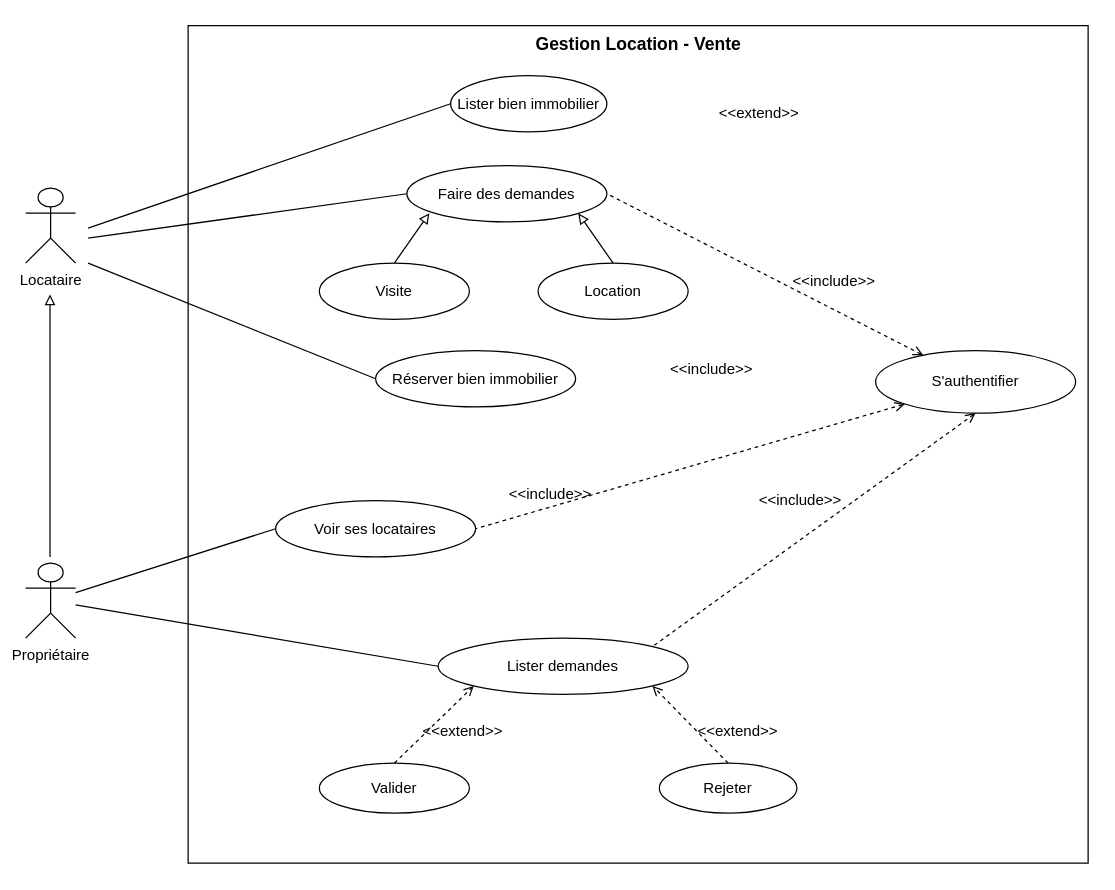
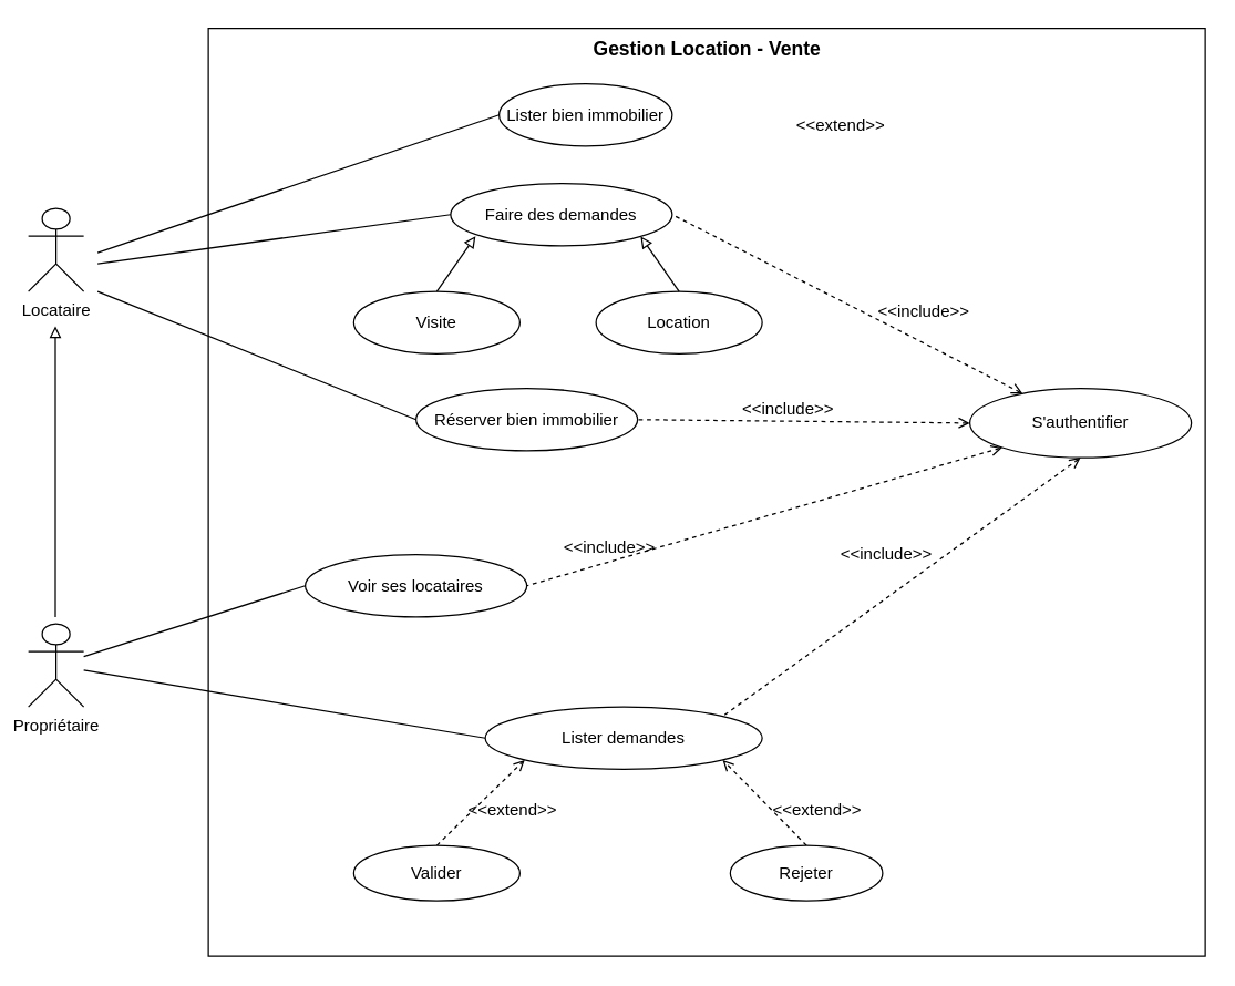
  <mxCell id="0" />
  <mxCell id="1" parent="0" />
  <mxCell id="2" value="&lt;font style=&quot;vertical-align: inherit;&quot;&gt;&lt;font style=&quot;vertical-align: inherit;&quot;&gt;Locataire&lt;/font&gt;&lt;/font&gt;" style="shape=umlActor;verticalLabelPosition=bottom;verticalAlign=top;html=1;outlineConnect=0;" vertex="1" parent="1"><mxGeometry x="20" y="150" width="40" height="60" as="geometry" /></mxCell>
  <mxCell id="3" value="" style="rounded=0;whiteSpace=wrap;html=1;" vertex="1" parent="1"><mxGeometry x="150" y="20" width="720" height="670" as="geometry" /></mxCell>
  <mxCell id="4" value="&lt;font style=&quot;vertical-align: inherit; font-size: 14px;&quot;&gt;&lt;font style=&quot;vertical-align: inherit; font-size: 14px;&quot;&gt;&lt;font style=&quot;vertical-align: inherit;&quot;&gt;&lt;font style=&quot;vertical-align: inherit;&quot;&gt;&lt;font style=&quot;vertical-align: inherit;&quot;&gt;&lt;font style=&quot;vertical-align: inherit;&quot;&gt;Gestion Location - Vente&lt;/font&gt;&lt;/font&gt;&lt;/font&gt;&lt;/font&gt;&lt;/font&gt;&lt;/font&gt;" style="text;html=1;align=center;verticalAlign=middle;whiteSpace=wrap;rounded=0;fontStyle=1;fontSize=14;" vertex="1" parent="1"><mxGeometry x="420.63" y="20" width="178.75" height="30" as="geometry" /></mxCell>
  <mxCell id="5" value="Faire des demandes" style="ellipse;whiteSpace=wrap;html=1;" vertex="1" parent="1"><mxGeometry x="325" y="132" width="160" height="45" as="geometry" /></mxCell>
  <mxCell id="6" value="&lt;font style=&quot;vertical-align: inherit;&quot;&gt;&lt;font style=&quot;vertical-align: inherit;&quot;&gt;&lt;font style=&quot;vertical-align: inherit;&quot;&gt;&lt;font style=&quot;vertical-align: inherit;&quot;&gt;&lt;font style=&quot;vertical-align: inherit;&quot;&gt;&lt;font style=&quot;vertical-align: inherit;&quot;&gt;&lt;font style=&quot;vertical-align: inherit;&quot;&gt;&lt;font style=&quot;vertical-align: inherit;&quot;&gt;Lister bien immobilier&lt;/font&gt;&lt;/font&gt;&lt;/font&gt;&lt;/font&gt;&lt;/font&gt;&lt;/font&gt;&lt;/font&gt;&lt;/font&gt;" style="ellipse;whiteSpace=wrap;html=1;" vertex="1" parent="1"><mxGeometry x="360" y="60" width="125" height="45" as="geometry" /></mxCell>
  <mxCell id="7" value="&lt;font style=&quot;vertical-align: inherit;&quot;&gt;&lt;font style=&quot;vertical-align: inherit;&quot;&gt;&lt;font style=&quot;vertical-align: inherit;&quot;&gt;&lt;font style=&quot;vertical-align: inherit;&quot;&gt;&lt;font style=&quot;vertical-align: inherit;&quot;&gt;&lt;font style=&quot;vertical-align: inherit;&quot;&gt;&lt;font style=&quot;vertical-align: inherit;&quot;&gt;&lt;font style=&quot;vertical-align: inherit;&quot;&gt;S'authentifier&lt;/font&gt;&lt;/font&gt;&lt;/font&gt;&lt;/font&gt;&lt;/font&gt;&lt;/font&gt;&lt;/font&gt;&lt;/font&gt;" style="ellipse;whiteSpace=wrap;html=1;" vertex="1" parent="1"><mxGeometry x="700" y="280" width="160" height="50" as="geometry" /></mxCell>
  <mxCell id="8" value="&lt;font style=&quot;vertical-align: inherit;&quot;&gt;&lt;font style=&quot;vertical-align: inherit;&quot;&gt;&lt;font style=&quot;vertical-align: inherit;&quot;&gt;&lt;font style=&quot;vertical-align: inherit;&quot;&gt;&lt;font style=&quot;vertical-align: inherit;&quot;&gt;&lt;font style=&quot;vertical-align: inherit;&quot;&gt;&lt;font style=&quot;vertical-align: inherit;&quot;&gt;&lt;font style=&quot;vertical-align: inherit;&quot;&gt;Lister demandes&lt;/font&gt;&lt;/font&gt;&lt;/font&gt;&lt;/font&gt;&lt;/font&gt;&lt;/font&gt;&lt;/font&gt;&lt;/font&gt;" style="ellipse;whiteSpace=wrap;html=1;" vertex="1" parent="1"><mxGeometry x="350" y="510" width="200" height="45" as="geometry" /></mxCell>
  <mxCell id="9" style="rounded=0;orthogonalLoop=1;jettySize=auto;html=1;exitX=0.5;exitY=0;exitDx=0;exitDy=0;endArrow=open;endFill=0;entryX=1;entryY=1;entryDx=0;entryDy=0;startArrow=none;startFill=0;dashed=1;" edge="1" parent="1" source="10" target="8"><mxGeometry relative="1" as="geometry"><mxPoint x="470" y="520" as="targetPoint" /></mxGeometry></mxCell>
  <mxCell id="10" value="&lt;font style=&quot;vertical-align: inherit;&quot;&gt;&lt;font style=&quot;vertical-align: inherit;&quot;&gt;&lt;font style=&quot;vertical-align: inherit;&quot;&gt;&lt;font style=&quot;vertical-align: inherit;&quot;&gt;&lt;font style=&quot;vertical-align: inherit;&quot;&gt;&lt;font style=&quot;vertical-align: inherit;&quot;&gt;&lt;font style=&quot;vertical-align: inherit;&quot;&gt;&lt;font style=&quot;vertical-align: inherit;&quot;&gt;Rejeter&lt;/font&gt;&lt;/font&gt;&lt;/font&gt;&lt;/font&gt;&lt;/font&gt;&lt;/font&gt;&lt;/font&gt;&lt;/font&gt;" style="ellipse;whiteSpace=wrap;html=1;" vertex="1" parent="1"><mxGeometry x="527" y="610" width="110" height="40" as="geometry" /></mxCell>
  <mxCell id="11" style="rounded=0;orthogonalLoop=1;jettySize=auto;html=1;entryX=0;entryY=1;entryDx=0;entryDy=0;endArrow=open;endFill=0;exitX=0.5;exitY=0;exitDx=0;exitDy=0;dashed=1;startArrow=none;startFill=0;" edge="1" parent="1" source="12" target="8"><mxGeometry relative="1" as="geometry" /></mxCell>
  <mxCell id="12" value="&lt;font style=&quot;vertical-align: inherit;&quot;&gt;&lt;font style=&quot;vertical-align: inherit;&quot;&gt;&lt;font style=&quot;vertical-align: inherit;&quot;&gt;&lt;font style=&quot;vertical-align: inherit;&quot;&gt;&lt;font style=&quot;vertical-align: inherit;&quot;&gt;&lt;font style=&quot;vertical-align: inherit;&quot;&gt;&lt;font style=&quot;vertical-align: inherit;&quot;&gt;&lt;font style=&quot;vertical-align: inherit;&quot;&gt;Valider&lt;/font&gt;&lt;/font&gt;&lt;/font&gt;&lt;/font&gt;&lt;/font&gt;&lt;/font&gt;&lt;/font&gt;&lt;/font&gt;" style="ellipse;whiteSpace=wrap;html=1;" vertex="1" parent="1"><mxGeometry x="255" y="610" width="120" height="40" as="geometry" /></mxCell>
  <mxCell id="13" value="&amp;lt;&amp;lt;extend&amp;gt;&amp;gt;" style="text;html=1;align=center;verticalAlign=middle;whiteSpace=wrap;rounded=0;" vertex="1" parent="1"><mxGeometry x="577" y="75" width="60" height="30" as="geometry" /></mxCell>
  <mxCell id="14" value="" style="endArrow=none;html=1;rounded=0;dashed=1;startArrow=open;startFill=0;entryX=1;entryY=0.5;entryDx=0;entryDy=0;" edge="1" parent="1" source="7" target="5"><mxGeometry width="50" height="50" relative="1" as="geometry"><mxPoint x="320" y="210" as="sourcePoint" /><mxPoint x="460" y="179" as="targetPoint" /></mxGeometry></mxCell>
  <mxCell id="15" value="&amp;lt;&amp;lt;include&lt;span style=&quot;background-color: initial;&quot;&gt;&amp;gt;&amp;gt;&lt;/span&gt;" style="text;html=1;align=center;verticalAlign=middle;whiteSpace=wrap;rounded=0;" vertex="1" parent="1"><mxGeometry x="637" y="210" width="60" height="30" as="geometry" /></mxCell>
  <mxCell id="16" value="" style="endArrow=none;html=1;rounded=0;dashed=1;startArrow=open;startFill=0;entryX=1;entryY=0.5;entryDx=0;entryDy=0;exitX=0;exitY=1;exitDx=0;exitDy=0;" edge="1" parent="1" source="7" target="23"><mxGeometry width="50" height="50" relative="1" as="geometry"><mxPoint x="676.931" y="299.998" as="sourcePoint" /><mxPoint x="485.001" y="439.09" as="targetPoint" /></mxGeometry></mxCell>
  <mxCell id="17" value="&amp;lt;&amp;lt;include&lt;span style=&quot;background-color: initial;&quot;&gt;&amp;gt;&amp;gt;&lt;/span&gt;" style="text;html=1;align=center;verticalAlign=middle;whiteSpace=wrap;rounded=0;" vertex="1" parent="1"><mxGeometry x="410" y="380" width="60" height="30" as="geometry" /></mxCell>
  <mxCell id="18" style="edgeStyle=orthogonalEdgeStyle;rounded=0;orthogonalLoop=1;jettySize=auto;html=1;exitX=0.5;exitY=0;exitDx=0;exitDy=0;exitPerimeter=0;endArrow=block;endFill=0;" edge="1" parent="1"><mxGeometry relative="1" as="geometry"><mxPoint x="39.5" y="235" as="targetPoint" /><mxPoint x="39.5" y="445" as="sourcePoint" /></mxGeometry></mxCell>
  <mxCell id="19" value="&lt;font style=&quot;vertical-align: inherit;&quot;&gt;&lt;font style=&quot;vertical-align: inherit;&quot;&gt;Propriétaire&lt;/font&gt;&lt;/font&gt;" style="shape=umlActor;verticalLabelPosition=bottom;verticalAlign=top;html=1;outlineConnect=0;" vertex="1" parent="1"><mxGeometry x="20" y="450" width="40" height="60" as="geometry" /></mxCell>
  <mxCell id="20" value="&lt;font style=&quot;vertical-align: inherit;&quot;&gt;&lt;font style=&quot;vertical-align: inherit;&quot;&gt;&lt;font style=&quot;vertical-align: inherit;&quot;&gt;&lt;font style=&quot;vertical-align: inherit;&quot;&gt;Visite&lt;/font&gt;&lt;/font&gt;&lt;/font&gt;&lt;/font&gt;" style="ellipse;whiteSpace=wrap;html=1;" vertex="1" parent="1"><mxGeometry x="255" y="210" width="120" height="45" as="geometry" /></mxCell>
  <mxCell id="21" value="&lt;font style=&quot;vertical-align: inherit;&quot;&gt;&lt;font style=&quot;vertical-align: inherit;&quot;&gt;&lt;font style=&quot;vertical-align: inherit;&quot;&gt;&lt;font style=&quot;vertical-align: inherit;&quot;&gt;Location&lt;/font&gt;&lt;/font&gt;&lt;/font&gt;&lt;/font&gt;" style="ellipse;whiteSpace=wrap;html=1;" vertex="1" parent="1"><mxGeometry x="430" y="210" width="120" height="45" as="geometry" /></mxCell>
  <mxCell id="22" value="Réserver bien immobilier" style="ellipse;whiteSpace=wrap;html=1;" vertex="1" parent="1"><mxGeometry x="300" y="280" width="160" height="45" as="geometry" /></mxCell>
  <mxCell id="23" value="Voir ses locataires" style="ellipse;whiteSpace=wrap;html=1;" vertex="1" parent="1"><mxGeometry x="220" y="400" width="160" height="45" as="geometry" /></mxCell>
  <mxCell id="24" value="" style="endArrow=none;html=1;rounded=0;dashed=1;startArrow=open;startFill=0;entryX=1;entryY=0;entryDx=0;entryDy=0;exitX=0.5;exitY=1;exitDx=0;exitDy=0;" edge="1" parent="1" source="7" target="8"><mxGeometry width="50" height="50" relative="1" as="geometry"><mxPoint x="723" y="373" as="sourcePoint" /><mxPoint x="532" y="512" as="targetPoint" /></mxGeometry></mxCell>
  <mxCell id="25" value="" style="endArrow=none;html=1;rounded=0;entryX=0;entryY=0.5;entryDx=0;entryDy=0;" edge="1" parent="1" target="6"><mxGeometry width="50" height="50" relative="1" as="geometry"><mxPoint x="70" y="182" as="sourcePoint" /><mxPoint x="120" y="132" as="targetPoint" /></mxGeometry></mxCell>
  <mxCell id="26" value="" style="endArrow=none;html=1;rounded=0;entryX=0;entryY=0.5;entryDx=0;entryDy=0;" edge="1" parent="1" target="5"><mxGeometry width="50" height="50" relative="1" as="geometry"><mxPoint x="70" y="190" as="sourcePoint" /><mxPoint x="375" y="117" as="targetPoint" /></mxGeometry></mxCell>
  <mxCell id="27" value="" style="endArrow=none;html=1;rounded=0;entryX=0;entryY=0.5;entryDx=0;entryDy=0;" edge="1" parent="1" target="22"><mxGeometry width="50" height="50" relative="1" as="geometry"><mxPoint x="70" y="210" as="sourcePoint" /><mxPoint x="265" y="290" as="targetPoint" /></mxGeometry></mxCell>
+ <mxCell id="28" value="" style="endArrow=none;html=1;rounded=0;dashed=1;startArrow=open;startFill=0;entryX=1;entryY=0.5;entryDx=0;entryDy=0;exitX=0;exitY=0.5;exitDx=0;exitDy=0;" edge="1" parent="1" source="7" target="22"><mxGeometry width="50" height="50" relative="1" as="geometry"><mxPoint x="643" y="280" as="sourcePoint" /><mxPoint x="300" y="380" as="targetPoint" /></mxGeometry></mxCell>
  <mxCell id="29" value="" style="endArrow=none;html=1;rounded=0;entryX=0;entryY=0.5;entryDx=0;entryDy=0;" edge="1" parent="1" source="19" target="23"><mxGeometry width="50" height="50" relative="1" as="geometry"><mxPoint x="60" y="280" as="sourcePoint" /><mxPoint x="290" y="373" as="targetPoint" /></mxGeometry></mxCell>
  <mxCell id="30" value="" style="endArrow=none;html=1;rounded=0;entryX=0;entryY=0.5;entryDx=0;entryDy=0;" edge="1" parent="1" source="19" target="8"><mxGeometry width="50" height="50" relative="1" as="geometry"><mxPoint x="74" y="540" as="sourcePoint" /><mxPoint x="224" y="574" as="targetPoint" /></mxGeometry></mxCell>
  <mxCell id="31" value="&amp;lt;&amp;lt;extend&amp;gt;&amp;gt;" style="text;html=1;align=center;verticalAlign=middle;whiteSpace=wrap;rounded=0;" vertex="1" parent="1"><mxGeometry x="340" y="570" width="60" height="30" as="geometry" /></mxCell>
  <mxCell id="32" value="&amp;lt;&amp;lt;extend&amp;gt;&amp;gt;" style="text;html=1;align=center;verticalAlign=middle;whiteSpace=wrap;rounded=0;" vertex="1" parent="1"><mxGeometry x="560" y="570" width="60" height="30" as="geometry" /></mxCell>
  <mxCell id="33" value="&amp;lt;&amp;lt;include&lt;span style=&quot;background-color: initial;&quot;&gt;&amp;gt;&amp;gt;&lt;/span&gt;" style="text;html=1;align=center;verticalAlign=middle;whiteSpace=wrap;rounded=0;" vertex="1" parent="1"><mxGeometry x="610" y="385" width="60" height="30" as="geometry" /></mxCell>
  <mxCell id="34" value="&amp;lt;&amp;lt;include&lt;span style=&quot;background-color: initial;&quot;&gt;&amp;gt;&amp;gt;&lt;/span&gt;" style="text;html=1;align=center;verticalAlign=middle;whiteSpace=wrap;rounded=0;" vertex="1" parent="1"><mxGeometry x="539.38" y="280" width="60" height="30" as="geometry" /></mxCell>
  <mxCell id="35" style="rounded=0;orthogonalLoop=1;jettySize=auto;html=1;entryX=0;entryY=1;entryDx=0;entryDy=0;endArrow=block;endFill=0;exitX=0.5;exitY=0;exitDx=0;exitDy=0;startArrow=none;startFill=0;" edge="1" parent="1" source="20"><mxGeometry relative="1" as="geometry"><mxPoint x="280" y="227" as="sourcePoint" /><mxPoint x="343" y="170" as="targetPoint" /></mxGeometry></mxCell>
  <mxCell id="36" style="rounded=0;orthogonalLoop=1;jettySize=auto;html=1;entryX=1;entryY=1;entryDx=0;entryDy=0;endArrow=block;endFill=0;exitX=0.5;exitY=0;exitDx=0;exitDy=0;startArrow=none;startFill=0;" edge="1" parent="1" source="21" target="5"><mxGeometry relative="1" as="geometry"><mxPoint x="375" y="220" as="sourcePoint" /><mxPoint x="418" y="180" as="targetPoint" /></mxGeometry></mxCell>
